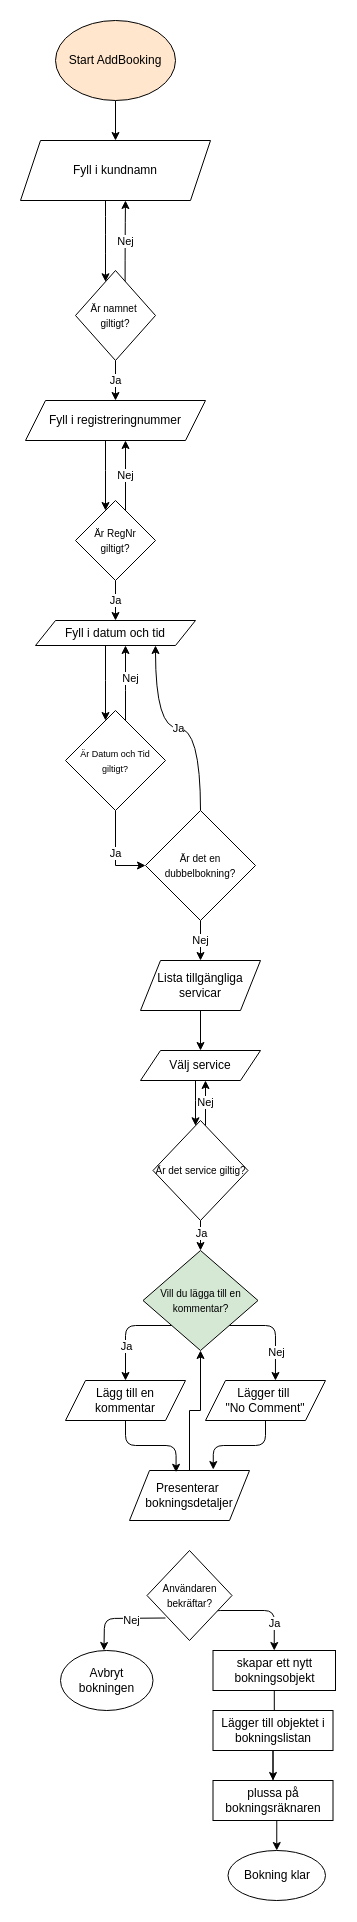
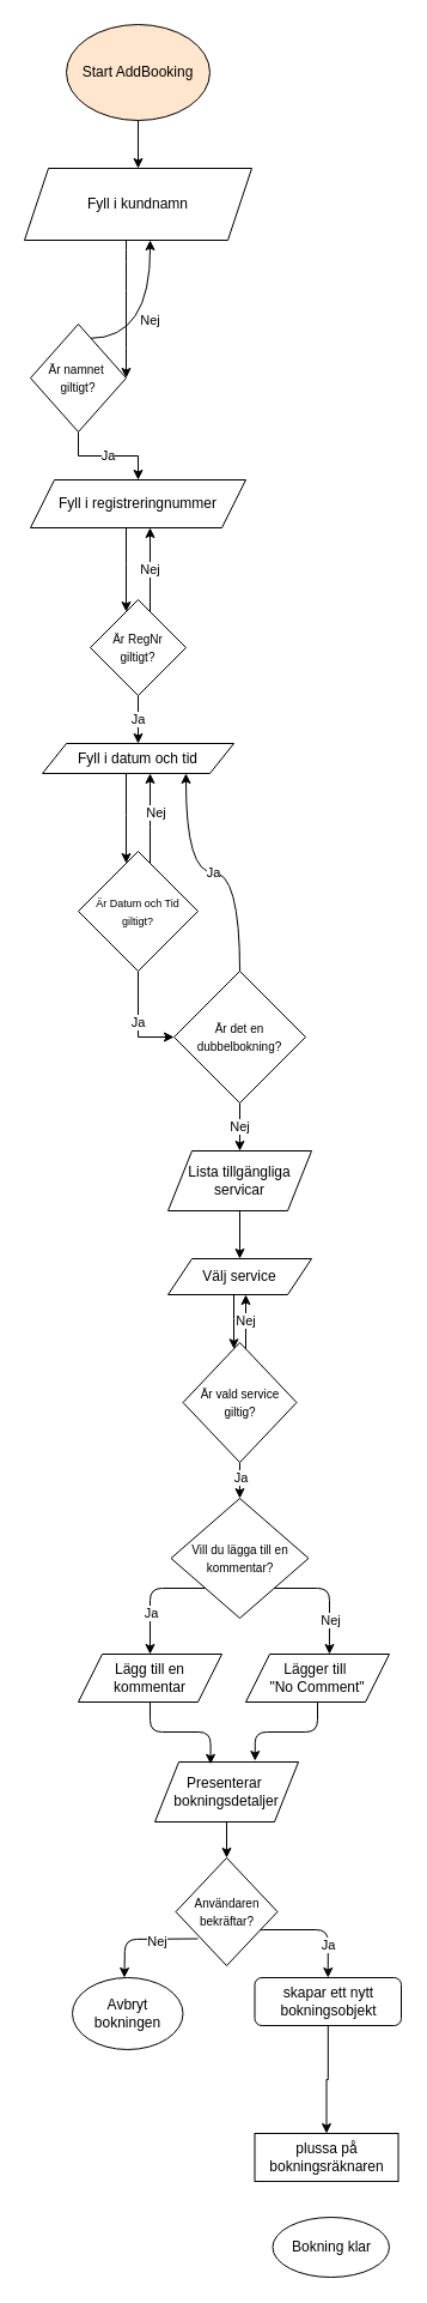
  <mxCell id="0" />
  <mxCell id="1" parent="0" />
  <mxCell id="2" value="" style="edgeStyle=orthogonalEdgeStyle;rounded=0;orthogonalLoop=1;jettySize=auto;html=1;" edge="1" parent="1" source="3" target="5"><mxGeometry relative="1" as="geometry" /></mxCell>
  <mxCell id="3" value="Start AddBooking" style="ellipse;whiteSpace=wrap;html=1;fillColor=#ffe6cc;" vertex="1" parent="1"><mxGeometry x="55" y="20" width="120" height="80" as="geometry" /></mxCell>
  <mxCell id="4" value="" style="edgeStyle=orthogonalEdgeStyle;rounded=0;orthogonalLoop=1;jettySize=auto;html=1;curved=1;" edge="1" parent="1" source="5" target="8"><mxGeometry relative="1" as="geometry"><Array as="points"><mxPoint x="105" y="230" /><mxPoint x="105" y="230" /></Array></mxGeometry></mxCell>
  <mxCell id="5" value="Fyll i kundnamn" style="shape=parallelogram;perimeter=parallelogramPerimeter;whiteSpace=wrap;html=1;fixedSize=1;" vertex="1" parent="1"><mxGeometry x="20" y="140" width="190" height="60" as="geometry" /></mxCell>
  <mxCell id="6" value="Nej" style="edgeStyle=orthogonalEdgeStyle;rounded=0;orthogonalLoop=1;jettySize=auto;html=1;exitX=0.62;exitY=0.132;exitDx=0;exitDy=0;exitPerimeter=0;curved=1;" edge="1" parent="1" source="8"><mxGeometry relative="1" as="geometry"><mxPoint x="125" y="270" as="sourcePoint" /><mxPoint x="125" y="200" as="targetPoint" /></mxGeometry></mxCell>
  <mxCell id="7" value="Ja" style="edgeStyle=orthogonalEdgeStyle;rounded=0;orthogonalLoop=1;jettySize=auto;html=1;" edge="1" parent="1" source="8" target="10"><mxGeometry relative="1" as="geometry" /></mxCell>
- <mxCell id="8" value="&lt;font style=&quot;font-size: 10px;&quot;&gt;Är namnet&amp;nbsp;&lt;/font&gt;&lt;div&gt;&lt;font style=&quot;font-size: 10px;&quot;&gt;giltigt?&lt;/font&gt;&lt;/div&gt;" style="rhombus;whiteSpace=wrap;html=1;" vertex="1" parent="1"><mxGeometry x="75" y="270" width="80" height="90" as="geometry" /></mxCell>
+ <mxCell id="8" value="&lt;font style=&quot;font-size: 10px;&quot;&gt;Är namnet&amp;nbsp;&lt;/font&gt;&lt;div&gt;&lt;font style=&quot;font-size: 10px;&quot;&gt;giltigt?&lt;/font&gt;&lt;/div&gt;" style="rhombus;whiteSpace=wrap;html=1;" vertex="1" parent="1"><mxGeometry x="25" y="270" width="80" height="90" as="geometry" /></mxCell>
  <mxCell id="9" value="" style="edgeStyle=orthogonalEdgeStyle;rounded=0;orthogonalLoop=1;jettySize=auto;html=1;" edge="1" parent="1" source="10" target="13"><mxGeometry relative="1" as="geometry"><Array as="points"><mxPoint x="105" y="470" /><mxPoint x="105" y="470" /></Array></mxGeometry></mxCell>
  <mxCell id="10" value="Fyll i registreringnummer" style="shape=parallelogram;perimeter=parallelogramPerimeter;whiteSpace=wrap;html=1;fixedSize=1;" vertex="1" parent="1"><mxGeometry x="25" y="400" width="180" height="40" as="geometry" /></mxCell>
  <mxCell id="11" value="Nej" style="edgeStyle=orthogonalEdgeStyle;rounded=0;orthogonalLoop=1;jettySize=auto;html=1;" edge="1" parent="1" source="13" target="10"><mxGeometry relative="1" as="geometry"><Array as="points"><mxPoint x="125" y="470" /><mxPoint x="125" y="470" /></Array></mxGeometry></mxCell>
  <mxCell id="12" value="Ja" style="edgeStyle=orthogonalEdgeStyle;rounded=0;orthogonalLoop=1;jettySize=auto;html=1;" edge="1" parent="1" source="13" target="15"><mxGeometry relative="1" as="geometry" /></mxCell>
  <mxCell id="13" value="&lt;font style=&quot;font-size: 10px;&quot;&gt;Är RegNr&lt;/font&gt;&lt;div&gt;&lt;font style=&quot;font-size: 10px;&quot;&gt;giltigt?&lt;/font&gt;&lt;/div&gt;" style="rhombus;whiteSpace=wrap;html=1;" vertex="1" parent="1"><mxGeometry x="75" y="500" width="80" height="80" as="geometry" /></mxCell>
  <mxCell id="14" value="" style="edgeStyle=orthogonalEdgeStyle;rounded=0;orthogonalLoop=1;jettySize=auto;html=1;" edge="1" parent="1" source="15" target="19"><mxGeometry relative="1" as="geometry"><Array as="points"><mxPoint x="105" y="680" /><mxPoint x="105" y="680" /></Array></mxGeometry></mxCell>
  <mxCell id="15" value="Fyll i datum och tid" style="shape=parallelogram;perimeter=parallelogramPerimeter;whiteSpace=wrap;html=1;fixedSize=1;" vertex="1" parent="1"><mxGeometry x="35" y="620" width="160" height="25" as="geometry" /></mxCell>
  <mxCell id="16" value="" style="edgeStyle=orthogonalEdgeStyle;rounded=0;orthogonalLoop=1;jettySize=auto;html=1;" edge="1" parent="1" source="19" target="15"><mxGeometry relative="1" as="geometry"><Array as="points"><mxPoint x="125" y="690" /><mxPoint x="125" y="690" /></Array></mxGeometry></mxCell>
  <mxCell id="17" value="Nej" style="edgeLabel;html=1;align=center;verticalAlign=middle;resizable=0;points=[];" vertex="1" connectable="0" parent="16"><mxGeometry x="0.148" y="-4" relative="1" as="geometry"><mxPoint as="offset" /></mxGeometry></mxCell>
  <mxCell id="18" value="Ja" style="edgeStyle=orthogonalEdgeStyle;rounded=0;orthogonalLoop=1;jettySize=auto;html=1;exitX=0.5;exitY=1;exitDx=0;exitDy=0;entryX=0;entryY=0.5;entryDx=0;entryDy=0;" edge="1" parent="1" source="19" target="22"><mxGeometry relative="1" as="geometry" /></mxCell>
  <mxCell id="19" value="&lt;font style=&quot;font-size: 9px;&quot;&gt;Är Datum och Tid giltigt?&lt;/font&gt;" style="rhombus;whiteSpace=wrap;html=1;" vertex="1" parent="1"><mxGeometry x="65" y="710" width="100" height="100" as="geometry" /></mxCell>
  <mxCell id="20" value="Ja" style="edgeStyle=orthogonalEdgeStyle;rounded=0;orthogonalLoop=1;jettySize=auto;html=1;exitX=0.5;exitY=0;exitDx=0;exitDy=0;entryX=0.75;entryY=1;entryDx=0;entryDy=0;curved=1;" edge="1" parent="1" source="22" target="15"><mxGeometry relative="1" as="geometry" /></mxCell>
  <mxCell id="21" value="Nej" style="edgeStyle=orthogonalEdgeStyle;rounded=0;orthogonalLoop=1;jettySize=auto;html=1;" edge="1" parent="1" source="22" target="24"><mxGeometry relative="1" as="geometry" /></mxCell>
  <mxCell id="22" value="&lt;font style=&quot;font-size: 10px;&quot;&gt;Är det en dubbelbokning?&lt;/font&gt;" style="rhombus;whiteSpace=wrap;html=1;" vertex="1" parent="1"><mxGeometry x="145" y="810" width="110" height="110" as="geometry" /></mxCell>
  <mxCell id="23" value="" style="edgeStyle=orthogonalEdgeStyle;rounded=0;orthogonalLoop=1;jettySize=auto;html=1;" edge="1" parent="1" source="24" target="27"><mxGeometry relative="1" as="geometry" /></mxCell>
  <mxCell id="24" value="Lista tillgängliga&lt;div&gt;servicar&lt;/div&gt;" style="shape=parallelogram;perimeter=parallelogramPerimeter;whiteSpace=wrap;html=1;fixedSize=1;" vertex="1" parent="1"><mxGeometry x="140" y="960" width="120" height="50" as="geometry" /></mxCell>
  <mxCell id="25" style="edgeStyle=orthogonalEdgeStyle;rounded=0;orthogonalLoop=1;jettySize=auto;html=1;exitX=0.5;exitY=1;exitDx=0;exitDy=0;" edge="1" parent="1" source="24" target="24"><mxGeometry relative="1" as="geometry" /></mxCell>
  <mxCell id="26" value="" style="edgeStyle=orthogonalEdgeStyle;rounded=0;orthogonalLoop=1;jettySize=auto;html=1;" edge="1" parent="1" source="27" target="31"><mxGeometry relative="1" as="geometry"><Array as="points"><mxPoint x="195" y="1100" /><mxPoint x="195" y="1100" /></Array></mxGeometry></mxCell>
  <mxCell id="27" value="Välj service" style="shape=parallelogram;perimeter=parallelogramPerimeter;whiteSpace=wrap;html=1;fixedSize=1;" vertex="1" parent="1"><mxGeometry x="140" y="1050" width="120" height="30" as="geometry" /></mxCell>
  <mxCell id="28" value="Nej" style="edgeStyle=orthogonalEdgeStyle;rounded=0;orthogonalLoop=1;jettySize=auto;html=1;" edge="1" parent="1" source="31" target="27"><mxGeometry relative="1" as="geometry"><Array as="points"><mxPoint x="205" y="1100" /><mxPoint x="205" y="1100" /></Array></mxGeometry></mxCell>
  <mxCell id="29" value="" style="edgeStyle=orthogonalEdgeStyle;rounded=0;orthogonalLoop=1;jettySize=auto;html=1;" edge="1" parent="1" source="31" target="34"><mxGeometry relative="1" as="geometry" /></mxCell>
  <mxCell id="30" value="Ja" style="edgeLabel;html=1;align=center;verticalAlign=middle;resizable=0;points=[];" vertex="1" connectable="0" parent="29"><mxGeometry x="0.299" relative="1" as="geometry"><mxPoint as="offset" /></mxGeometry></mxCell>
- <mxCell id="31" value="&lt;font style=&quot;font-size: 10px;&quot;&gt;Är det service giltig?&lt;/font&gt;" style="rhombus;whiteSpace=wrap;html=1;" vertex="1" parent="1"><mxGeometry x="152.5" y="1120" width="95" height="100" as="geometry" /></mxCell>
+ <mxCell id="31" value="&lt;font style=&quot;font-size: 10px;&quot;&gt;Är vald service giltig?&lt;/font&gt;" style="rhombus;whiteSpace=wrap;html=1;" vertex="1" parent="1"><mxGeometry x="152.5" y="1120" width="95" height="100" as="geometry" /></mxCell>
  <mxCell id="32" style="edgeStyle=orthogonalEdgeStyle;rounded=1;orthogonalLoop=1;jettySize=auto;html=1;exitX=0;exitY=1;exitDx=0;exitDy=0;entryX=0.5;entryY=0;entryDx=0;entryDy=0;curved=0;" edge="1" parent="1" source="34" target="35"><mxGeometry relative="1" as="geometry"><Array as="points"><mxPoint x="125" y="1325" /></Array></mxGeometry></mxCell>
  <mxCell id="33" value="Ja" style="edgeLabel;html=1;align=center;verticalAlign=middle;resizable=0;points=[];" vertex="1" connectable="0" parent="32"><mxGeometry x="0.333" relative="1" as="geometry"><mxPoint as="offset" /></mxGeometry></mxCell>
- <mxCell id="34" value="&lt;font style=&quot;font-size: 10px;&quot;&gt;Vill du lägga till en kommentar?&lt;/font&gt;" style="rhombus;whiteSpace=wrap;html=1;fillColor=#d5e8d4;" vertex="1" parent="1"><mxGeometry x="142.5" y="1250" width="115" height="100" as="geometry" /></mxCell>
+ <mxCell id="34" value="&lt;font style=&quot;font-size: 10px;&quot;&gt;Vill du lägga till en kommentar?&lt;/font&gt;" style="rhombus;whiteSpace=wrap;html=1;" vertex="1" parent="1"><mxGeometry x="142.5" y="1250" width="115" height="100" as="geometry" /></mxCell>
  <mxCell id="35" value="Lägg till en kommentar" style="shape=parallelogram;perimeter=parallelogramPerimeter;whiteSpace=wrap;html=1;fixedSize=1;" vertex="1" parent="1"><mxGeometry x="65" y="1380" width="120" height="40" as="geometry" /></mxCell>
  <mxCell id="36" style="edgeStyle=orthogonalEdgeStyle;rounded=0;orthogonalLoop=1;jettySize=auto;html=1;exitX=0.5;exitY=1;exitDx=0;exitDy=0;" edge="1" parent="1" source="35" target="35"><mxGeometry relative="1" as="geometry" /></mxCell>
  <mxCell id="37" value="Lägger till&amp;nbsp;&lt;div&gt;&quot;No Comment&quot;&lt;/div&gt;" style="shape=parallelogram;perimeter=parallelogramPerimeter;whiteSpace=wrap;html=1;fixedSize=1;" vertex="1" parent="1"><mxGeometry x="205" y="1380" width="120" height="40" as="geometry" /></mxCell>
- <mxCell id="38" value="" style="edgeStyle=orthogonalEdgeStyle;rounded=0;orthogonalLoop=1;jettySize=auto;html=1;" edge="1" parent="1" source="39" target="34"><mxGeometry relative="1" as="geometry" /></mxCell>
+ <mxCell id="38" value="" style="edgeStyle=orthogonalEdgeStyle;rounded=0;orthogonalLoop=1;jettySize=auto;html=1;" edge="1" parent="1" source="39" target="48"><mxGeometry relative="1" as="geometry" /></mxCell>
  <mxCell id="39" value="Presenterar&amp;nbsp;&lt;br&gt;bokningsdetaljer" style="shape=parallelogram;perimeter=parallelogramPerimeter;whiteSpace=wrap;html=1;fixedSize=1;" vertex="1" parent="1"><mxGeometry x="129" y="1470" width="120" height="50" as="geometry" /></mxCell>
  <mxCell id="40" style="edgeStyle=orthogonalEdgeStyle;rounded=1;orthogonalLoop=1;jettySize=auto;html=1;exitX=0.5;exitY=1;exitDx=0;exitDy=0;entryX=0.388;entryY=0.036;entryDx=0;entryDy=0;entryPerimeter=0;curved=0;" edge="1" parent="1" source="35" target="39"><mxGeometry relative="1" as="geometry" /></mxCell>
  <mxCell id="41" style="edgeStyle=orthogonalEdgeStyle;rounded=1;orthogonalLoop=1;jettySize=auto;html=1;exitX=0.5;exitY=1;exitDx=0;exitDy=0;entryX=0.698;entryY=-0.019;entryDx=0;entryDy=0;entryPerimeter=0;curved=0;" edge="1" parent="1" source="37" target="39"><mxGeometry relative="1" as="geometry" /></mxCell>
  <mxCell id="42" style="edgeStyle=orthogonalEdgeStyle;rounded=1;orthogonalLoop=1;jettySize=auto;html=1;exitX=1;exitY=1;exitDx=0;exitDy=0;entryX=0.583;entryY=0;entryDx=0;entryDy=0;entryPerimeter=0;curved=0;" edge="1" parent="1" source="34" target="37"><mxGeometry relative="1" as="geometry"><Array as="points"><mxPoint x="275" y="1325" /></Array></mxGeometry></mxCell>
  <mxCell id="43" value="Nej" style="edgeLabel;html=1;align=center;verticalAlign=middle;resizable=0;points=[];" vertex="1" connectable="0" parent="42"><mxGeometry x="0.443" y="1" relative="1" as="geometry"><mxPoint as="offset" /></mxGeometry></mxCell>
  <mxCell id="44" style="edgeStyle=orthogonalEdgeStyle;rounded=1;orthogonalLoop=1;jettySize=auto;html=1;exitX=0;exitY=1;exitDx=0;exitDy=0;entryX=0.5;entryY=0;entryDx=0;entryDy=0;curved=0;" edge="1" parent="1"><mxGeometry relative="1" as="geometry"><mxPoint x="164.96" y="1617.5" as="sourcePoint" /><mxPoint x="103.46" y="1650" as="targetPoint" /></mxGeometry></mxCell>
  <mxCell id="45" value="Nej" style="edgeLabel;html=1;align=center;verticalAlign=middle;resizable=0;points=[];" vertex="1" connectable="0" parent="44"><mxGeometry x="-0.277" y="2" relative="1" as="geometry"><mxPoint as="offset" /></mxGeometry></mxCell>
  <mxCell id="46" style="edgeStyle=orthogonalEdgeStyle;rounded=1;orthogonalLoop=1;jettySize=auto;html=1;exitX=1;exitY=1;exitDx=0;exitDy=0;entryX=0.5;entryY=0;entryDx=0;entryDy=0;curved=0;" edge="1" parent="1" source="48" target="51"><mxGeometry relative="1" as="geometry"><Array as="points"><mxPoint x="210" y="1610" /><mxPoint x="274" y="1610" /></Array></mxGeometry></mxCell>
  <mxCell id="47" value="Ja" style="edgeLabel;html=1;align=center;verticalAlign=middle;resizable=0;points=[];" vertex="1" connectable="0" parent="46"><mxGeometry x="0.51" relative="1" as="geometry"><mxPoint as="offset" /></mxGeometry></mxCell>
  <mxCell id="48" value="&lt;font style=&quot;font-size: 10px;&quot;&gt;Användaren&lt;/font&gt;&lt;div&gt;&lt;font style=&quot;font-size: 10px;&quot;&gt;bekräftar?&lt;/font&gt;&lt;/div&gt;" style="rhombus;whiteSpace=wrap;html=1;" vertex="1" parent="1"><mxGeometry x="146.5" y="1550" width="85" height="90" as="geometry" /></mxCell>
  <mxCell id="49" value="Avbryt bokningen" style="ellipse;whiteSpace=wrap;html=1;" vertex="1" parent="1"><mxGeometry x="60" y="1650" width="92.5" height="60" as="geometry" /></mxCell>
  <mxCell id="50" value="" style="edgeStyle=orthogonalEdgeStyle;rounded=0;orthogonalLoop=1;jettySize=auto;html=1;" edge="1" parent="1" source="51" target="54"><mxGeometry relative="1" as="geometry" /></mxCell>
- <mxCell id="51" value="skapar ett nytt bokningsobjekt" style="rounded=0;whiteSpace=wrap;html=1;" vertex="1" parent="1"><mxGeometry x="212.5" y="1650" width="122.5" height="40" as="geometry" /></mxCell>
- <mxCell id="52" value="" style="edgeStyle=orthogonalEdgeStyle;rounded=0;orthogonalLoop=1;jettySize=auto;html=1;" edge="1" parent="1" source="53" target="55"><mxGeometry relative="1" as="geometry" /></mxCell>
- <mxCell id="53" value="Lägger till objektet i bokningslistan" style="rounded=0;whiteSpace=wrap;html=1;" vertex="1" parent="1"><mxGeometry x="212.5" y="1710" width="120" height="40" as="geometry" /></mxCell>
+ <mxCell id="51" value="skapar ett nytt bokningsobjekt" style="whiteSpace=wrap;html=1;rounded=1;" vertex="1" parent="1"><mxGeometry x="212.5" y="1650" width="122.5" height="40" as="geometry" /></mxCell>
  <mxCell id="54" value="plussa på bokningsräknaren" style="rounded=0;whiteSpace=wrap;html=1;" vertex="1" parent="1"><mxGeometry x="212.5" y="1780" width="120" height="40" as="geometry" /></mxCell>
  <mxCell id="55" value="Bokning klar" style="ellipse;whiteSpace=wrap;html=1;" vertex="1" parent="1"><mxGeometry x="227.5" y="1850" width="97.5" height="50" as="geometry" /></mxCell>
